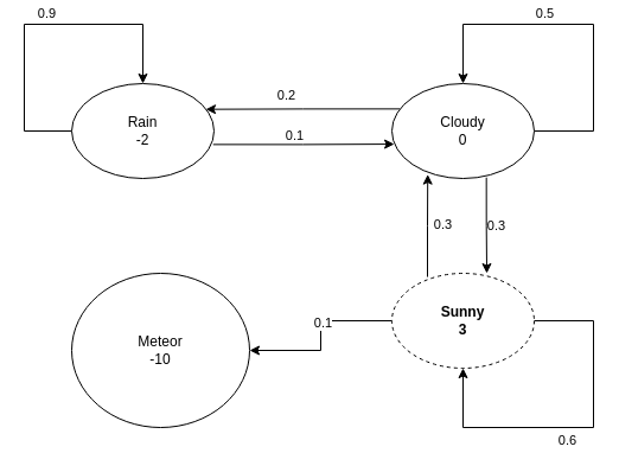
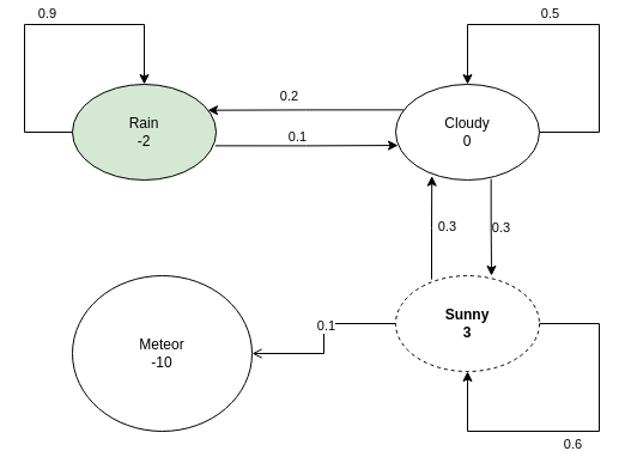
  <mxCell id="0" />
  <mxCell id="1" parent="0" />
  <mxCell id="2" value="" style="edgeStyle=orthogonalEdgeStyle;rounded=0;orthogonalLoop=1;jettySize=auto;html=1;entryX=0.017;entryY=0.638;entryDx=0;entryDy=0;exitX=0.994;exitY=0.642;exitDx=0;exitDy=0;entryPerimeter=0;exitPerimeter=0;" edge="1" parent="1" source="6" target="13"><mxGeometry relative="1" as="geometry"><mxPoint x="260" y="110" as="targetPoint" /></mxGeometry></mxCell>
  <mxCell id="3" value="0.1" style="edgeLabel;html=1;align=center;verticalAlign=middle;resizable=0;points=[];" vertex="1" connectable="0" parent="2"><mxGeometry x="-0.108" y="1" relative="1" as="geometry"><mxPoint y="-7" as="offset" /></mxGeometry></mxCell>
  <mxCell id="4" value="" style="edgeStyle=orthogonalEdgeStyle;rounded=0;orthogonalLoop=1;jettySize=auto;html=1;entryX=0.5;entryY=0;entryDx=0;entryDy=0;" edge="1" parent="1" source="6" target="6"><mxGeometry relative="1" as="geometry"><mxPoint x="120" y="-40" as="targetPoint" /><Array as="points"><mxPoint x="20" y="110" /><mxPoint x="20" y="20" /><mxPoint x="120" y="20" /></Array></mxGeometry></mxCell>
  <mxCell id="5" value="0.9&lt;br&gt;" style="edgeLabel;html=1;align=center;verticalAlign=middle;resizable=0;points=[];" vertex="1" connectable="0" parent="4"><mxGeometry x="0.054" y="3" relative="1" as="geometry"><mxPoint y="-7" as="offset" /></mxGeometry></mxCell>
- <mxCell id="6" value="Rain&lt;br&gt;-2" style="ellipse;whiteSpace=wrap;html=1;" vertex="1" parent="1"><mxGeometry x="60" y="70" width="120" height="80" as="geometry" /></mxCell>
+ <mxCell id="6" value="Rain&lt;br&gt;-2" style="ellipse;whiteSpace=wrap;html=1;fillColor=#d5e8d4;" vertex="1" parent="1"><mxGeometry x="60" y="70" width="120" height="80" as="geometry" /></mxCell>
  <mxCell id="7" value="" style="edgeStyle=orthogonalEdgeStyle;rounded=0;orthogonalLoop=1;jettySize=auto;html=1;entryX=0.5;entryY=0;entryDx=0;entryDy=0;" edge="1" parent="1" source="13" target="13"><mxGeometry relative="1" as="geometry"><mxPoint x="380" y="-30" as="targetPoint" /><Array as="points"><mxPoint x="500" y="110" /><mxPoint x="500" y="20" /><mxPoint x="390" y="20" /></Array></mxGeometry></mxCell>
  <mxCell id="8" value="0.5" style="edgeLabel;html=1;align=center;verticalAlign=middle;resizable=0;points=[];" vertex="1" connectable="0" parent="7"><mxGeometry x="0.211" y="-1" relative="1" as="geometry"><mxPoint y="-9" as="offset" /></mxGeometry></mxCell>
  <mxCell id="9" value="" style="edgeStyle=orthogonalEdgeStyle;rounded=0;orthogonalLoop=1;jettySize=auto;html=1;exitX=0.058;exitY=0.267;exitDx=0;exitDy=0;exitPerimeter=0;entryX=0.942;entryY=0.271;entryDx=0;entryDy=0;entryPerimeter=0;" edge="1" parent="1" source="13" target="6"><mxGeometry relative="1" as="geometry"><mxPoint x="347.574" y="89.996" as="sourcePoint" /><mxPoint x="170" y="90" as="targetPoint" /></mxGeometry></mxCell>
  <mxCell id="10" value="0.2&lt;br&gt;" style="edgeLabel;html=1;align=center;verticalAlign=middle;resizable=0;points=[];" vertex="1" connectable="0" parent="9"><mxGeometry x="0.18" y="-1" relative="1" as="geometry"><mxPoint y="-11" as="offset" /></mxGeometry></mxCell>
  <mxCell id="11" value="" style="edgeStyle=orthogonalEdgeStyle;rounded=0;orthogonalLoop=1;jettySize=auto;html=1;exitX=0.664;exitY=0.99;exitDx=0;exitDy=0;entryX=0.667;entryY=0;entryDx=0;entryDy=0;entryPerimeter=0;exitPerimeter=0;" edge="1" parent="1" source="13" target="20"><mxGeometry relative="1" as="geometry" /></mxCell>
  <mxCell id="12" value="0.3" style="edgeLabel;html=1;align=center;verticalAlign=middle;resizable=0;points=[];" vertex="1" connectable="0" parent="11"><mxGeometry x="0.016" y="3" relative="1" as="geometry"><mxPoint x="5" as="offset" /></mxGeometry></mxCell>
  <mxCell id="13" value="Cloudy&lt;br&gt;0" style="ellipse;whiteSpace=wrap;html=1;" vertex="1" parent="1"><mxGeometry x="330" y="70" width="120" height="80" as="geometry" /></mxCell>
  <mxCell id="14" value="" style="edgeStyle=orthogonalEdgeStyle;rounded=0;orthogonalLoop=1;jettySize=auto;html=1;exitX=0.25;exitY=0.038;exitDx=0;exitDy=0;entryX=0.252;entryY=0.958;entryDx=0;entryDy=0;entryPerimeter=0;exitPerimeter=0;" edge="1" parent="1" source="20" target="13"><mxGeometry relative="1" as="geometry" /></mxCell>
  <mxCell id="15" value="0.3" style="edgeLabel;html=1;align=center;verticalAlign=middle;resizable=0;points=[];" vertex="1" connectable="0" parent="14"><mxGeometry x="0.032" y="-1" relative="1" as="geometry"><mxPoint x="11" as="offset" /></mxGeometry></mxCell>
- <mxCell id="16" value="" style="edgeStyle=orthogonalEdgeStyle;rounded=0;orthogonalLoop=1;jettySize=auto;html=1;entryX=1;entryY=0.5;entryDx=0;entryDy=0;" edge="1" parent="1" source="20" target="21"><mxGeometry relative="1" as="geometry"><mxPoint x="250" y="270" as="targetPoint" /></mxGeometry></mxCell>
+ <mxCell id="16" value="" style="edgeStyle=orthogonalEdgeStyle;rounded=0;orthogonalLoop=1;jettySize=auto;html=1;entryX=1;entryY=0.5;entryDx=0;entryDy=0;endArrow=open;" edge="1" parent="1" source="20" target="21"><mxGeometry relative="1" as="geometry"><mxPoint x="250" y="270" as="targetPoint" /></mxGeometry></mxCell>
  <mxCell id="17" value="0.1" style="edgeLabel;html=1;align=center;verticalAlign=middle;resizable=0;points=[];" vertex="1" connectable="0" parent="16"><mxGeometry x="-0.011" y="1" relative="1" as="geometry"><mxPoint y="-11" as="offset" /></mxGeometry></mxCell>
  <mxCell id="18" value="" style="edgeStyle=orthogonalEdgeStyle;rounded=0;orthogonalLoop=1;jettySize=auto;html=1;entryX=0.5;entryY=1;entryDx=0;entryDy=0;" edge="1" parent="1" source="20" target="20"><mxGeometry relative="1" as="geometry"><mxPoint x="390" y="400" as="targetPoint" /><Array as="points"><mxPoint x="500" y="270" /><mxPoint x="500" y="360" /><mxPoint x="390" y="360" /></Array></mxGeometry></mxCell>
  <mxCell id="19" value="0.6" style="edgeLabel;html=1;align=center;verticalAlign=middle;resizable=0;points=[];" vertex="1" connectable="0" parent="18"><mxGeometry x="0.089" relative="1" as="geometry"><mxPoint y="10" as="offset" /></mxGeometry></mxCell>
  <mxCell id="20" value="Sunny&lt;br&gt;3" style="ellipse;whiteSpace=wrap;html=1;fontStyle=1;dashed=1;" vertex="1" parent="1"><mxGeometry x="330" y="230" width="120" height="80" as="geometry" /></mxCell>
  <mxCell id="21" value="Meteor&lt;br&gt;-10" style="ellipse;whiteSpace=wrap;html=1;" vertex="1" parent="1"><mxGeometry x="60" y="230" width="150" height="130" as="geometry" /></mxCell>
